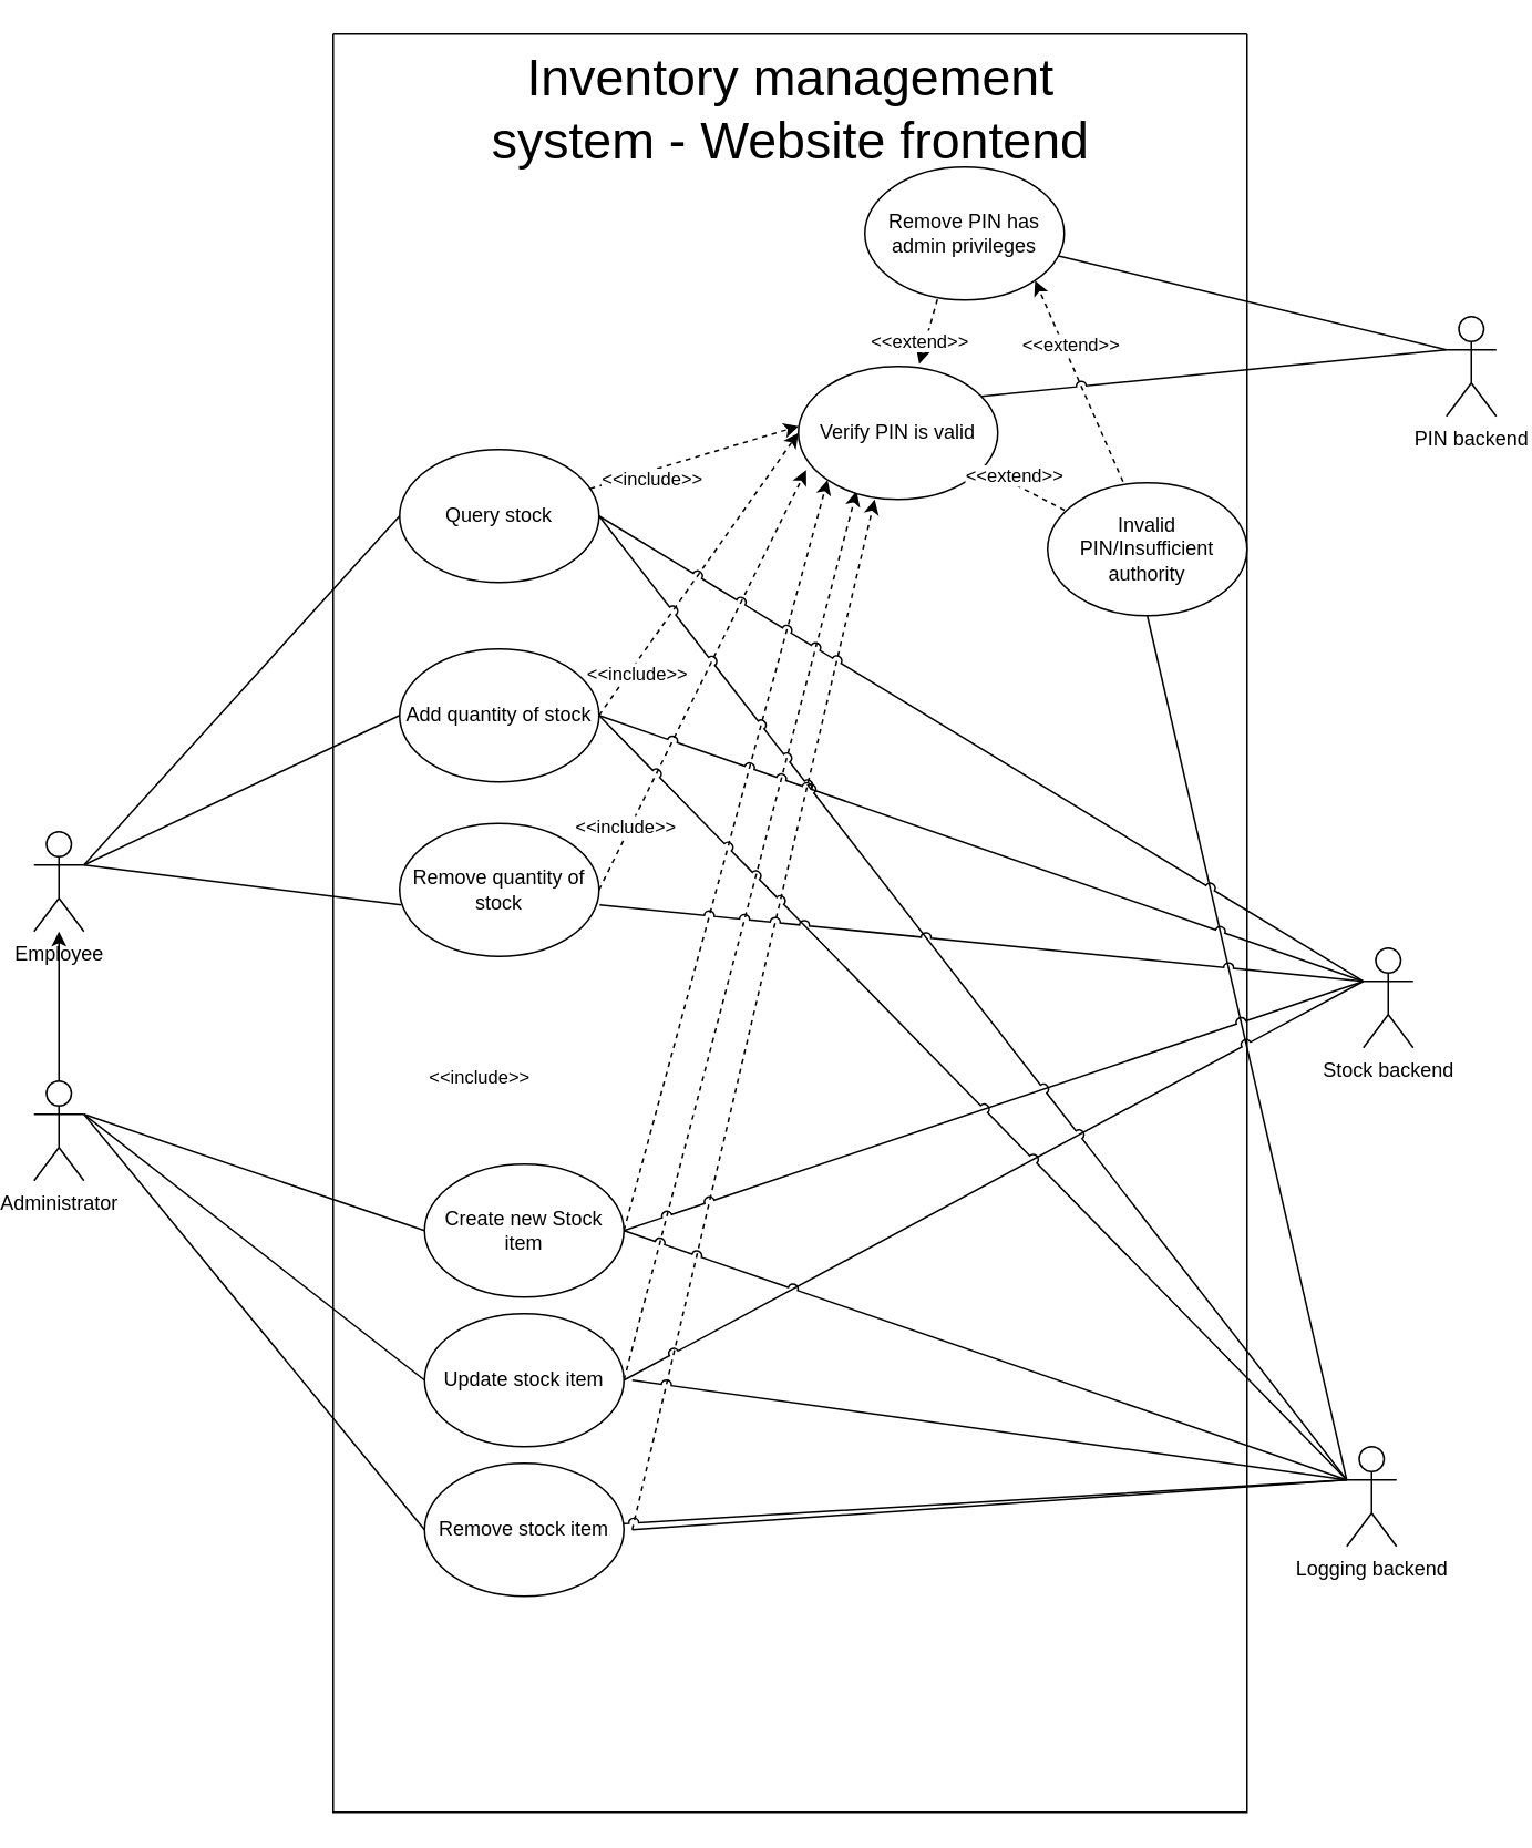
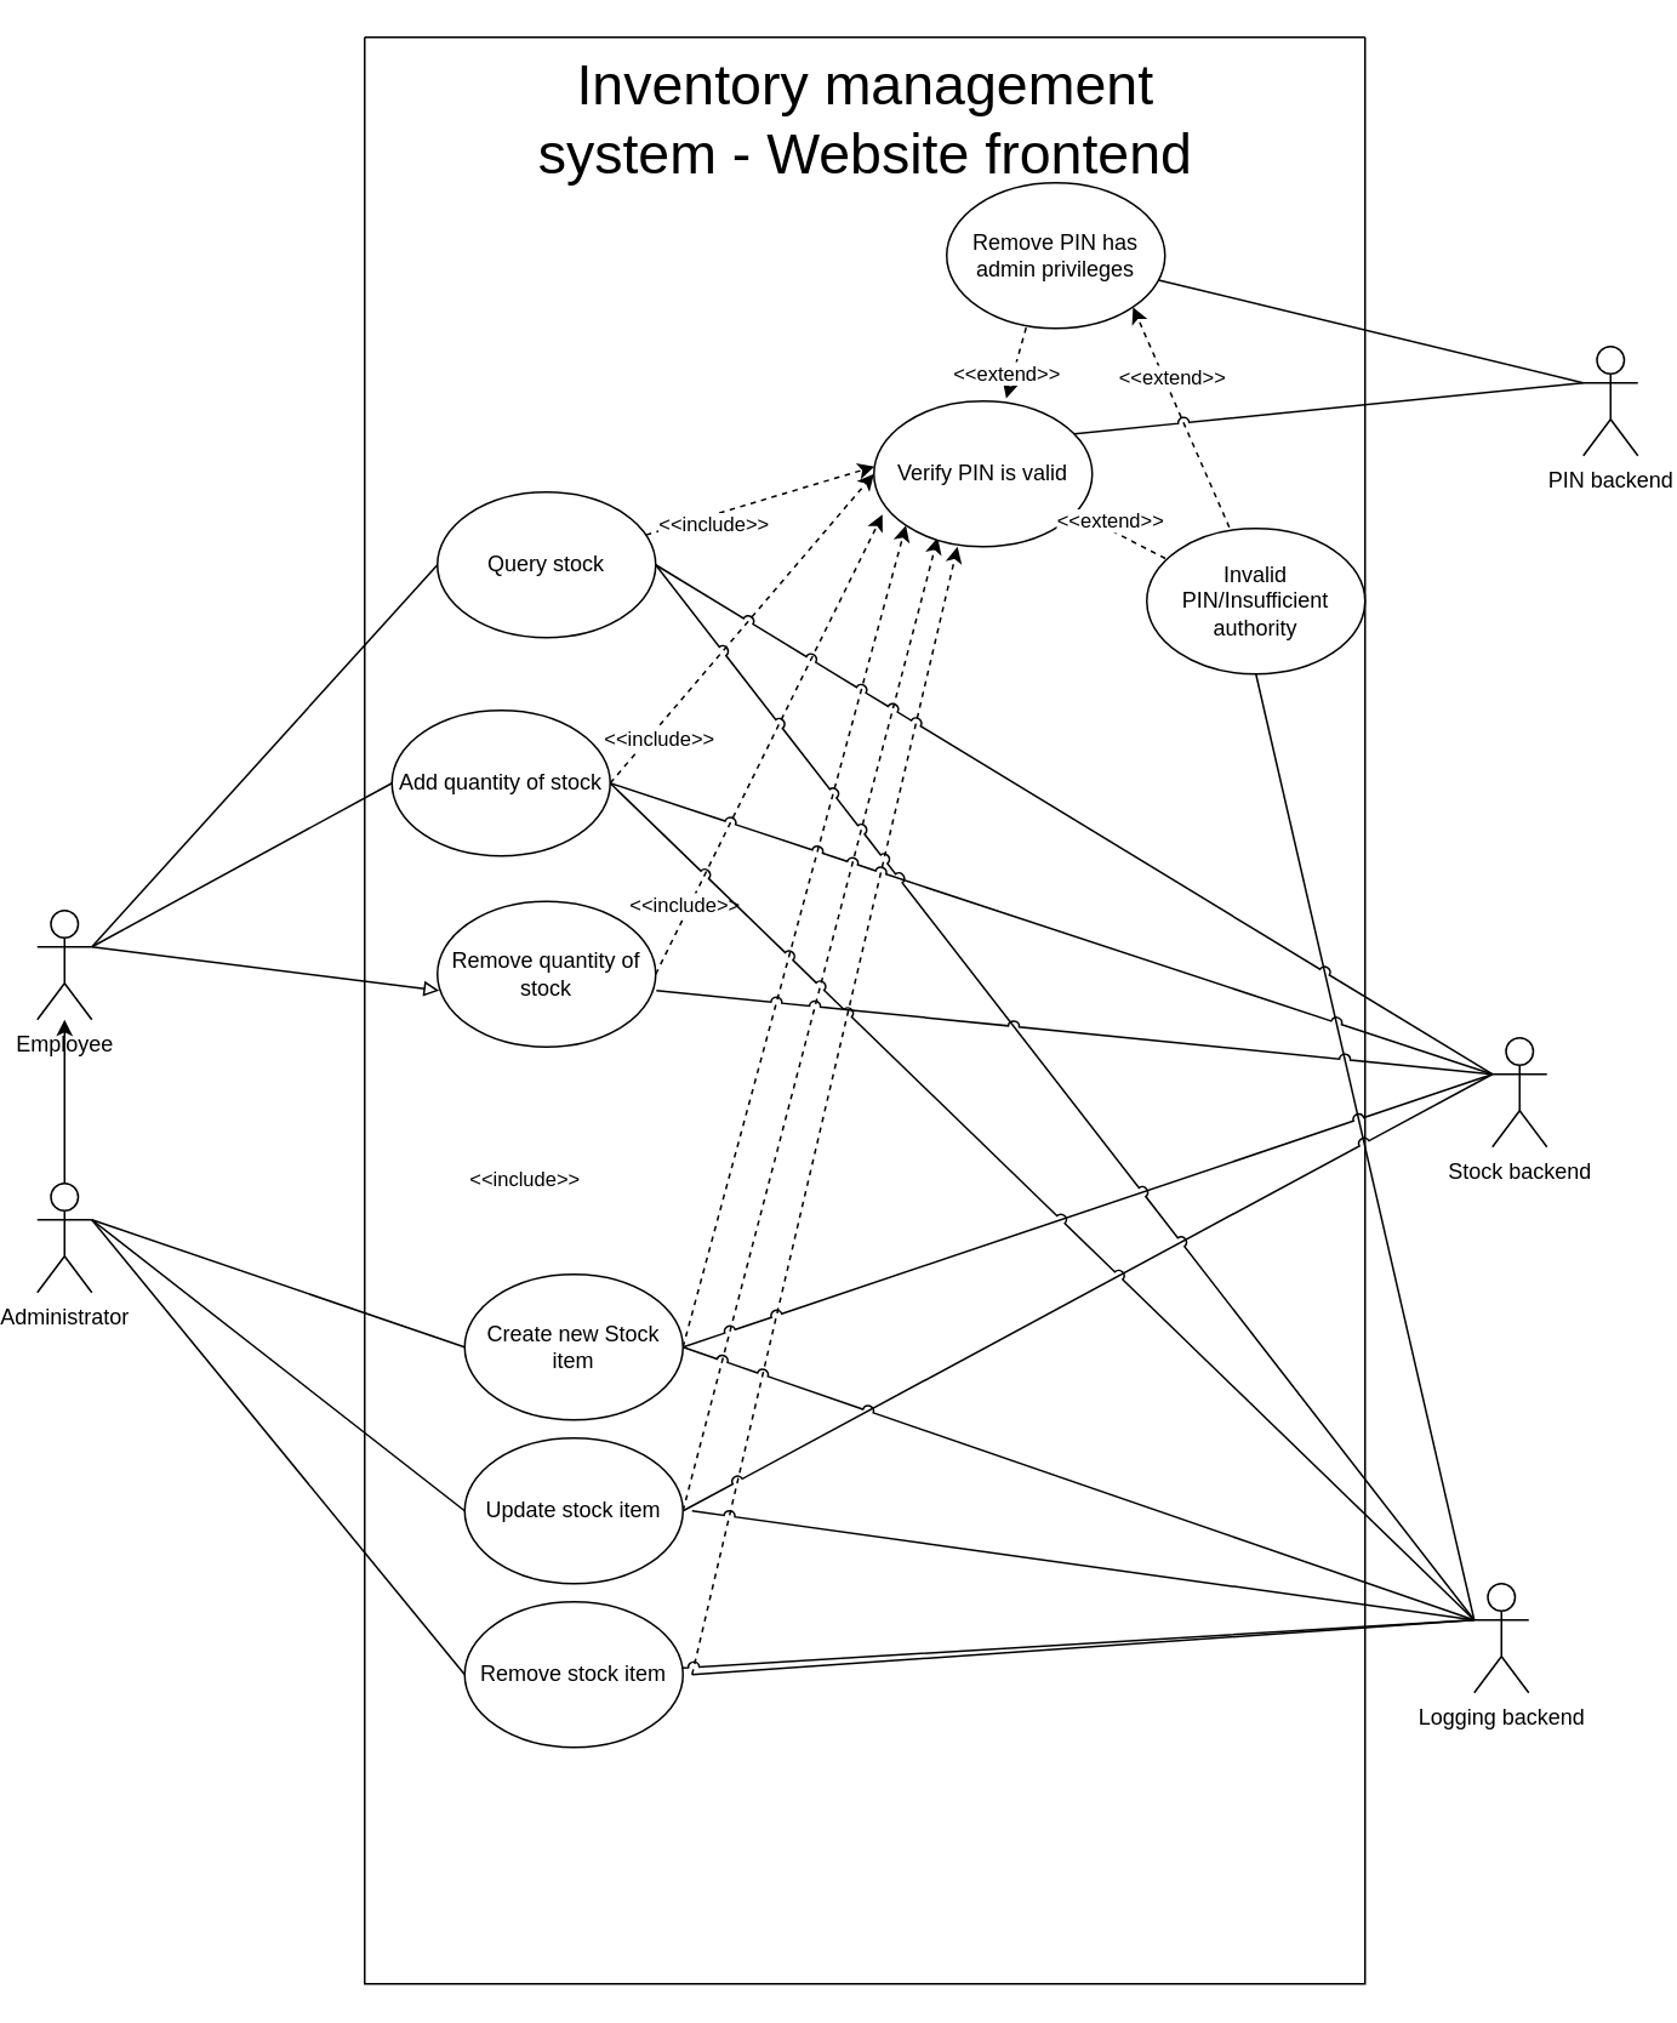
  <mxCell id="0" />
  <mxCell id="1" parent="0" />
  <mxCell id="2" value="" style="swimlane;startSize=0;" vertex="1" parent="1"><mxGeometry x="200" y="20" width="550" height="1070" as="geometry"><mxRectangle x="200" y="110" width="50" height="40" as="alternateBounds" /></mxGeometry></mxCell>
  <mxCell id="3" value="Inventory management &lt;br&gt;system - Website frontend" style="text;html=1;align=center;verticalAlign=middle;resizable=0;points=[];autosize=1;strokeColor=none;fillColor=none;fontSize=31;" vertex="1" parent="2"><mxGeometry x="85" width="380" height="90" as="geometry" /></mxCell>
  <mxCell id="4" style="rounded=0;orthogonalLoop=1;jettySize=auto;html=1;dashed=1;entryX=0.002;entryY=0.449;entryDx=0;entryDy=0;jumpStyle=arc;entryPerimeter=0;" edge="1" parent="2" source="21" target="19"><mxGeometry relative="1" as="geometry" /></mxCell>
  <mxCell id="5" value="&amp;lt;&amp;lt;include&amp;gt;&amp;gt;" style="edgeLabel;html=1;align=center;verticalAlign=middle;resizable=0;points=[];" vertex="1" connectable="0" parent="4"><mxGeometry x="-0.451" y="-4" relative="1" as="geometry"><mxPoint x="1" as="offset" /></mxGeometry></mxCell>
  <mxCell id="6" style="rounded=0;orthogonalLoop=1;jettySize=auto;html=1;exitX=1;exitY=0.5;exitDx=0;exitDy=0;dashed=1;entryX=0;entryY=0.5;entryDx=0;entryDy=0;jumpStyle=arc;" edge="1" parent="2" source="22" target="19"><mxGeometry relative="1" as="geometry"><mxPoint x="340" y="470" as="targetPoint" /></mxGeometry></mxCell>
  <mxCell id="7" value="&amp;lt;&amp;lt;include&amp;gt;&amp;gt;" style="edgeLabel;html=1;align=center;verticalAlign=middle;resizable=0;points=[];" vertex="1" connectable="0" parent="6"><mxGeometry x="-0.678" y="-4" relative="1" as="geometry"><mxPoint as="offset" /></mxGeometry></mxCell>
  <mxCell id="8" style="rounded=0;orthogonalLoop=1;jettySize=auto;html=1;dashed=1;entryX=0.039;entryY=0.78;entryDx=0;entryDy=0;entryPerimeter=0;jumpStyle=arc;exitX=1;exitY=0.5;exitDx=0;exitDy=0;" edge="1" parent="2" source="23" target="19"><mxGeometry relative="1" as="geometry"><mxPoint x="159.999" y="449.996" as="sourcePoint" /><mxPoint x="366.04" y="336.16" as="targetPoint" /></mxGeometry></mxCell>
  <mxCell id="9" value="&amp;lt;&amp;lt;include&amp;gt;&amp;gt;" style="edgeLabel;html=1;align=center;verticalAlign=middle;resizable=0;points=[];" vertex="1" connectable="0" parent="8"><mxGeometry x="-0.853" y="1" relative="1" as="geometry"><mxPoint x="7" y="-19" as="offset" /></mxGeometry></mxCell>
  <mxCell id="10" style="rounded=0;orthogonalLoop=1;jettySize=auto;html=1;dashed=1;entryX=0.292;entryY=0.938;entryDx=0;entryDy=0;entryPerimeter=0;jumpStyle=arc;exitX=1;exitY=0.5;exitDx=0;exitDy=0;" edge="1" parent="2" source="24" target="19"><mxGeometry relative="1" as="geometry"><mxPoint x="345.7" y="550" as="targetPoint" /><mxPoint x="189.996" y="669.772" as="sourcePoint" /></mxGeometry></mxCell>
  <mxCell id="11" value="&amp;lt;&amp;lt;include&amp;gt;&amp;gt;" style="edgeLabel;html=1;align=center;verticalAlign=middle;resizable=0;points=[];" vertex="1" connectable="0" parent="10"><mxGeometry x="0.714" relative="1" as="geometry"><mxPoint x="-198" y="375" as="offset" /></mxGeometry></mxCell>
  <mxCell id="12" style="rounded=0;orthogonalLoop=1;jettySize=auto;html=1;entryX=0.606;entryY=-0.018;entryDx=0;entryDy=0;dashed=1;exitX=0.364;exitY=0.995;exitDx=0;exitDy=0;exitPerimeter=0;jumpStyle=arc;entryPerimeter=0;" edge="1" parent="2" source="14" target="19"><mxGeometry relative="1" as="geometry"><mxPoint x="465" y="220" as="sourcePoint" /><mxPoint x="475" y="490" as="targetPoint" /></mxGeometry></mxCell>
  <mxCell id="13" value="&amp;lt;&amp;lt;extend&amp;gt;&amp;gt;" style="edgeLabel;html=1;align=center;verticalAlign=middle;resizable=0;points=[];" vertex="1" connectable="0" parent="12"><mxGeometry x="0.352" y="-4" relative="1" as="geometry"><mxPoint as="offset" /></mxGeometry></mxCell>
  <mxCell id="14" value="Remove PIN has admin privileges" style="ellipse;whiteSpace=wrap;html=1;" vertex="1" parent="2"><mxGeometry x="320" y="80" width="120" height="80" as="geometry" /></mxCell>
  <mxCell id="15" style="rounded=0;orthogonalLoop=1;jettySize=auto;html=1;dashed=1;entryX=0.383;entryY=1;entryDx=0;entryDy=0;entryPerimeter=0;jumpStyle=arc;" edge="1" parent="2" target="19"><mxGeometry relative="1" as="geometry"><mxPoint x="342.5" y="550" as="targetPoint" /><mxPoint x="180" y="900" as="sourcePoint" /></mxGeometry></mxCell>
  <mxCell id="16" value="&amp;lt;&amp;lt;include&amp;gt;&amp;gt;" style="edgeLabel;html=1;align=center;verticalAlign=middle;resizable=0;points=[];" vertex="1" connectable="0" parent="15"><mxGeometry x="0.714" relative="1" as="geometry"><mxPoint x="-208" y="429" as="offset" /></mxGeometry></mxCell>
  <mxCell id="17" style="rounded=0;orthogonalLoop=1;jettySize=auto;html=1;dashed=1;exitX=1;exitY=0.5;exitDx=0;exitDy=0;entryX=0;entryY=1;entryDx=0;entryDy=0;jumpStyle=arc;" edge="1" parent="2" source="20" target="19"><mxGeometry relative="1" as="geometry"><mxPoint x="340.96" y="550" as="targetPoint" /><mxPoint x="205.0" y="598" as="sourcePoint" /></mxGeometry></mxCell>
  <mxCell id="18" value="&amp;lt;&amp;lt;include&amp;gt;&amp;gt;" style="edgeLabel;html=1;align=center;verticalAlign=middle;resizable=0;points=[];" vertex="1" connectable="0" parent="17"><mxGeometry x="0.714" relative="1" as="geometry"><mxPoint x="-193" y="295" as="offset" /></mxGeometry></mxCell>
  <mxCell id="19" value="Verify PIN is valid" style="ellipse;whiteSpace=wrap;html=1;" vertex="1" parent="2"><mxGeometry x="280" y="200" width="120" height="80" as="geometry" /></mxCell>
  <mxCell id="20" value="Create new Stock item" style="ellipse;whiteSpace=wrap;html=1;" vertex="1" parent="2"><mxGeometry x="55" y="680" width="120" height="80" as="geometry" /></mxCell>
  <mxCell id="21" value="Query stock" style="ellipse;whiteSpace=wrap;html=1;" vertex="1" parent="2"><mxGeometry x="40" y="250" width="120" height="80" as="geometry" /></mxCell>
- <mxCell id="22" value="Add quantity of stock" style="ellipse;whiteSpace=wrap;html=1;" vertex="1" parent="2"><mxGeometry x="40" y="370" width="120" height="80" as="geometry" /></mxCell>
+ <mxCell id="22" value="Add quantity of stock" style="ellipse;whiteSpace=wrap;html=1;" vertex="1" parent="2"><mxGeometry x="15" y="370" width="120" height="80" as="geometry" /></mxCell>
  <mxCell id="23" value="Remove quantity of stock" style="ellipse;whiteSpace=wrap;html=1;" vertex="1" parent="2"><mxGeometry x="40" y="475" width="120" height="80" as="geometry" /></mxCell>
  <mxCell id="24" value="Update stock item" style="ellipse;whiteSpace=wrap;html=1;" vertex="1" parent="2"><mxGeometry x="55" y="770" width="120" height="80" as="geometry" /></mxCell>
  <mxCell id="25" value="Remove stock item" style="ellipse;whiteSpace=wrap;html=1;" vertex="1" parent="2"><mxGeometry x="55" y="860" width="120" height="80" as="geometry" /></mxCell>
  <mxCell id="26" style="rounded=0;orthogonalLoop=1;jettySize=auto;html=1;exitX=1;exitY=0.333;exitDx=0;exitDy=0;exitPerimeter=0;entryX=0;entryY=0.5;entryDx=0;entryDy=0;endArrow=none;endFill=0;jumpStyle=arc;" edge="1" parent="2" source="29" target="20"><mxGeometry relative="1" as="geometry" /></mxCell>
  <mxCell id="27" style="rounded=0;orthogonalLoop=1;jettySize=auto;html=1;exitX=1;exitY=0.333;exitDx=0;exitDy=0;exitPerimeter=0;entryX=0;entryY=0.5;entryDx=0;entryDy=0;endArrow=none;endFill=0;jumpStyle=arc;" edge="1" parent="2" source="29" target="24"><mxGeometry relative="1" as="geometry" /></mxCell>
  <mxCell id="28" style="rounded=0;orthogonalLoop=1;jettySize=auto;html=1;exitX=1;exitY=0.333;exitDx=0;exitDy=0;exitPerimeter=0;entryX=0;entryY=0.5;entryDx=0;entryDy=0;endArrow=none;endFill=0;jumpStyle=arc;" edge="1" parent="2" source="29" target="25"><mxGeometry relative="1" as="geometry" /></mxCell>
  <mxCell id="29" value="Administrator" style="shape=umlActor;verticalLabelPosition=bottom;verticalAlign=top;html=1;outlineConnect=0;" vertex="1" parent="2"><mxGeometry x="-180" y="630" width="30" height="60" as="geometry" /></mxCell>
  <mxCell id="30" style="rounded=0;orthogonalLoop=1;jettySize=auto;html=1;exitX=1;exitY=0.333;exitDx=0;exitDy=0;exitPerimeter=0;entryX=0;entryY=0.5;entryDx=0;entryDy=0;endArrow=none;endFill=0;jumpStyle=arc;" edge="1" parent="2" source="32" target="21"><mxGeometry relative="1" as="geometry" /></mxCell>
  <mxCell id="31" style="rounded=0;orthogonalLoop=1;jettySize=auto;html=1;exitX=1;exitY=0.333;exitDx=0;exitDy=0;exitPerimeter=0;entryX=0;entryY=0.5;entryDx=0;entryDy=0;endArrow=none;endFill=0;jumpStyle=arc;" edge="1" parent="2" source="32" target="22"><mxGeometry relative="1" as="geometry" /></mxCell>
  <mxCell id="32" value="Employee" style="shape=umlActor;verticalLabelPosition=bottom;verticalAlign=top;html=1;outlineConnect=0;" vertex="1" parent="2"><mxGeometry x="-180" y="480" width="30" height="60" as="geometry" /></mxCell>
  <mxCell id="33" style="edgeStyle=orthogonalEdgeStyle;rounded=0;orthogonalLoop=1;jettySize=auto;html=1;exitX=0.5;exitY=0;exitDx=0;exitDy=0;exitPerimeter=0;jumpStyle=arc;" edge="1" parent="2" source="29" target="32"><mxGeometry relative="1" as="geometry" /></mxCell>
- <mxCell id="34" style="rounded=0;orthogonalLoop=1;jettySize=auto;html=1;exitX=1;exitY=0.333;exitDx=0;exitDy=0;exitPerimeter=0;entryX=0.008;entryY=0.613;entryDx=0;entryDy=0;entryPerimeter=0;endArrow=none;endFill=0;jumpStyle=arc;" edge="1" parent="2" source="32" target="23"><mxGeometry relative="1" as="geometry" /></mxCell>
+ <mxCell id="34" style="rounded=0;orthogonalLoop=1;jettySize=auto;html=1;exitX=1;exitY=0.333;exitDx=0;exitDy=0;exitPerimeter=0;entryX=0.008;entryY=0.613;entryDx=0;entryDy=0;entryPerimeter=0;endArrow=block;endFill=0;jumpStyle=arc;" edge="1" parent="2" source="32" target="23"><mxGeometry relative="1" as="geometry" /></mxCell>
  <mxCell id="35" style="rounded=0;orthogonalLoop=1;jettySize=auto;html=1;exitX=0.5;exitY=1;exitDx=0;exitDy=0;endArrow=none;endFill=0;" edge="1" parent="2" source="36"><mxGeometry relative="1" as="geometry"><mxPoint x="610" y="870" as="targetPoint" /></mxGeometry></mxCell>
  <mxCell id="36" value="Invalid PIN/Insufficient authority" style="ellipse;whiteSpace=wrap;html=1;" vertex="1" parent="2"><mxGeometry x="430" y="270" width="120" height="80" as="geometry" /></mxCell>
  <mxCell id="37" style="rounded=0;orthogonalLoop=1;jettySize=auto;html=1;entryX=1;entryY=1;entryDx=0;entryDy=0;dashed=1;exitX=0.378;exitY=-0.008;exitDx=0;exitDy=0;exitPerimeter=0;jumpStyle=arc;" edge="1" parent="2" source="36" target="14"><mxGeometry relative="1" as="geometry"><mxPoint x="477" y="279" as="sourcePoint" /><mxPoint x="410" y="160" as="targetPoint" /></mxGeometry></mxCell>
  <mxCell id="38" value="&amp;lt;&amp;lt;extend&amp;gt;&amp;gt;" style="edgeLabel;html=1;align=center;verticalAlign=middle;resizable=0;points=[];" vertex="1" connectable="0" parent="37"><mxGeometry x="0.352" y="-4" relative="1" as="geometry"><mxPoint as="offset" /></mxGeometry></mxCell>
  <mxCell id="39" style="rounded=0;orthogonalLoop=1;jettySize=auto;html=1;entryX=0.932;entryY=0.769;entryDx=0;entryDy=0;dashed=1;exitX=0.085;exitY=0.206;exitDx=0;exitDy=0;exitPerimeter=0;jumpStyle=arc;entryPerimeter=0;" edge="1" parent="2" source="36" target="19"><mxGeometry relative="1" as="geometry"><mxPoint x="455.48" y="369.12" as="sourcePoint" /><mxPoint x="387.6" y="250.0" as="targetPoint" /></mxGeometry></mxCell>
  <mxCell id="40" value="&amp;lt;&amp;lt;extend&amp;gt;&amp;gt;" style="edgeLabel;html=1;align=center;verticalAlign=middle;resizable=0;points=[];" vertex="1" connectable="0" parent="39"><mxGeometry x="0.352" y="-4" relative="1" as="geometry"><mxPoint as="offset" /></mxGeometry></mxCell>
  <mxCell id="41" style="rounded=0;orthogonalLoop=1;jettySize=auto;html=1;exitX=0;exitY=0.333;exitDx=0;exitDy=0;exitPerimeter=0;entryX=1;entryY=0.5;entryDx=0;entryDy=0;endArrow=none;endFill=0;jumpStyle=arc;" edge="1" parent="1" source="45" target="21"><mxGeometry relative="1" as="geometry" /></mxCell>
  <mxCell id="42" style="rounded=0;orthogonalLoop=1;jettySize=auto;html=1;exitX=0;exitY=0.333;exitDx=0;exitDy=0;exitPerimeter=0;entryX=1;entryY=0.5;entryDx=0;entryDy=0;endArrow=none;endFill=0;jumpStyle=arc;" edge="1" parent="1" source="45" target="22"><mxGeometry relative="1" as="geometry" /></mxCell>
  <mxCell id="43" style="rounded=0;orthogonalLoop=1;jettySize=auto;html=1;exitX=0;exitY=0.333;exitDx=0;exitDy=0;exitPerimeter=0;entryX=1;entryY=0.5;entryDx=0;entryDy=0;endArrow=none;endFill=0;jumpStyle=arc;" edge="1" parent="1" source="45" target="20"><mxGeometry relative="1" as="geometry" /></mxCell>
  <mxCell id="44" style="rounded=0;orthogonalLoop=1;jettySize=auto;html=1;exitX=0;exitY=0.333;exitDx=0;exitDy=0;exitPerimeter=0;entryX=1;entryY=0.5;entryDx=0;entryDy=0;endArrow=none;endFill=0;jumpStyle=arc;" edge="1" parent="1" source="45" target="24"><mxGeometry relative="1" as="geometry" /></mxCell>
  <mxCell id="45" value="Stock backend" style="shape=umlActor;verticalLabelPosition=bottom;verticalAlign=top;html=1;outlineConnect=0;" vertex="1" parent="1"><mxGeometry x="820" y="570" width="30" height="60" as="geometry" /></mxCell>
  <mxCell id="46" style="rounded=0;orthogonalLoop=1;jettySize=auto;html=1;exitX=0;exitY=0.333;exitDx=0;exitDy=0;exitPerimeter=0;endArrow=none;endFill=0;jumpStyle=arc;" edge="1" parent="1" source="47" target="14"><mxGeometry relative="1" as="geometry" /></mxCell>
  <mxCell id="47" value="PIN backend" style="shape=umlActor;verticalLabelPosition=bottom;verticalAlign=top;html=1;outlineConnect=0;" vertex="1" parent="1"><mxGeometry x="870" y="190" width="30" height="60" as="geometry" /></mxCell>
  <mxCell id="48" style="orthogonalLoop=1;jettySize=auto;html=1;exitX=0;exitY=0.333;exitDx=0;exitDy=0;exitPerimeter=0;entryX=0.918;entryY=0.225;entryDx=0;entryDy=0;entryPerimeter=0;rounded=0;endArrow=none;endFill=0;jumpStyle=arc;" edge="1" parent="1" source="47" target="19"><mxGeometry relative="1" as="geometry" /></mxCell>
  <mxCell id="49" style="rounded=0;orthogonalLoop=1;jettySize=auto;html=1;exitX=0;exitY=0.333;exitDx=0;exitDy=0;exitPerimeter=0;entryX=1;entryY=0.5;entryDx=0;entryDy=0;endArrow=none;endFill=0;jumpStyle=arc;" edge="1" parent="1" source="54" target="21"><mxGeometry relative="1" as="geometry"><mxPoint x="390" y="200" as="targetPoint" /></mxGeometry></mxCell>
  <mxCell id="50" style="rounded=0;orthogonalLoop=1;jettySize=auto;html=1;exitX=0;exitY=0.333;exitDx=0;exitDy=0;exitPerimeter=0;entryX=1;entryY=0.5;entryDx=0;entryDy=0;endArrow=none;endFill=0;jumpStyle=arc;" edge="1" parent="1" source="54" target="22"><mxGeometry relative="1" as="geometry"><mxPoint x="390" y="320" as="targetPoint" /></mxGeometry></mxCell>
  <mxCell id="51" style="rounded=0;orthogonalLoop=1;jettySize=auto;html=1;exitX=0;exitY=0.333;exitDx=0;exitDy=0;exitPerimeter=0;entryX=1;entryY=0.5;entryDx=0;entryDy=0;endArrow=none;endFill=0;jumpStyle=arc;" edge="1" parent="1" source="54" target="20"><mxGeometry relative="1" as="geometry"><mxPoint x="405" y="630" as="targetPoint" /></mxGeometry></mxCell>
  <mxCell id="52" style="rounded=0;orthogonalLoop=1;jettySize=auto;html=1;exitX=0;exitY=0.333;exitDx=0;exitDy=0;exitPerimeter=0;endArrow=none;endFill=0;jumpStyle=arc;" edge="1" parent="1" source="54"><mxGeometry relative="1" as="geometry"><mxPoint x="380" y="830" as="targetPoint" /></mxGeometry></mxCell>
  <mxCell id="53" style="rounded=0;orthogonalLoop=1;jettySize=auto;html=1;exitX=0;exitY=0.333;exitDx=0;exitDy=0;exitPerimeter=0;endArrow=none;endFill=0;jumpStyle=arc;" edge="1" parent="1" source="54"><mxGeometry relative="1" as="geometry"><mxPoint x="380" y="920" as="targetPoint" /></mxGeometry></mxCell>
  <mxCell id="54" value="Logging backend&lt;br&gt;" style="shape=umlActor;verticalLabelPosition=bottom;verticalAlign=top;html=1;outlineConnect=0;" vertex="1" parent="1"><mxGeometry x="810" y="870" width="30" height="60" as="geometry" /></mxCell>
  <mxCell id="55" style="rounded=0;orthogonalLoop=1;jettySize=auto;html=1;exitX=0;exitY=0.333;exitDx=0;exitDy=0;exitPerimeter=0;entryX=1.003;entryY=0.613;entryDx=0;entryDy=0;endArrow=none;endFill=0;jumpStyle=arc;entryPerimeter=0;" edge="1" parent="1" target="23"><mxGeometry relative="1" as="geometry"><mxPoint x="820" y="590" as="sourcePoint" /><mxPoint x="390" y="320" as="targetPoint" /></mxGeometry></mxCell>
  <mxCell id="56" style="rounded=0;orthogonalLoop=1;jettySize=auto;html=1;exitX=0;exitY=0.333;exitDx=0;exitDy=0;exitPerimeter=0;endArrow=none;endFill=0;jumpStyle=arc;" edge="1" parent="1" source="54" target="25"><mxGeometry relative="1" as="geometry"><mxPoint x="810" y="586" as="sourcePoint" /><mxPoint x="380" y="430" as="targetPoint" /></mxGeometry></mxCell>
